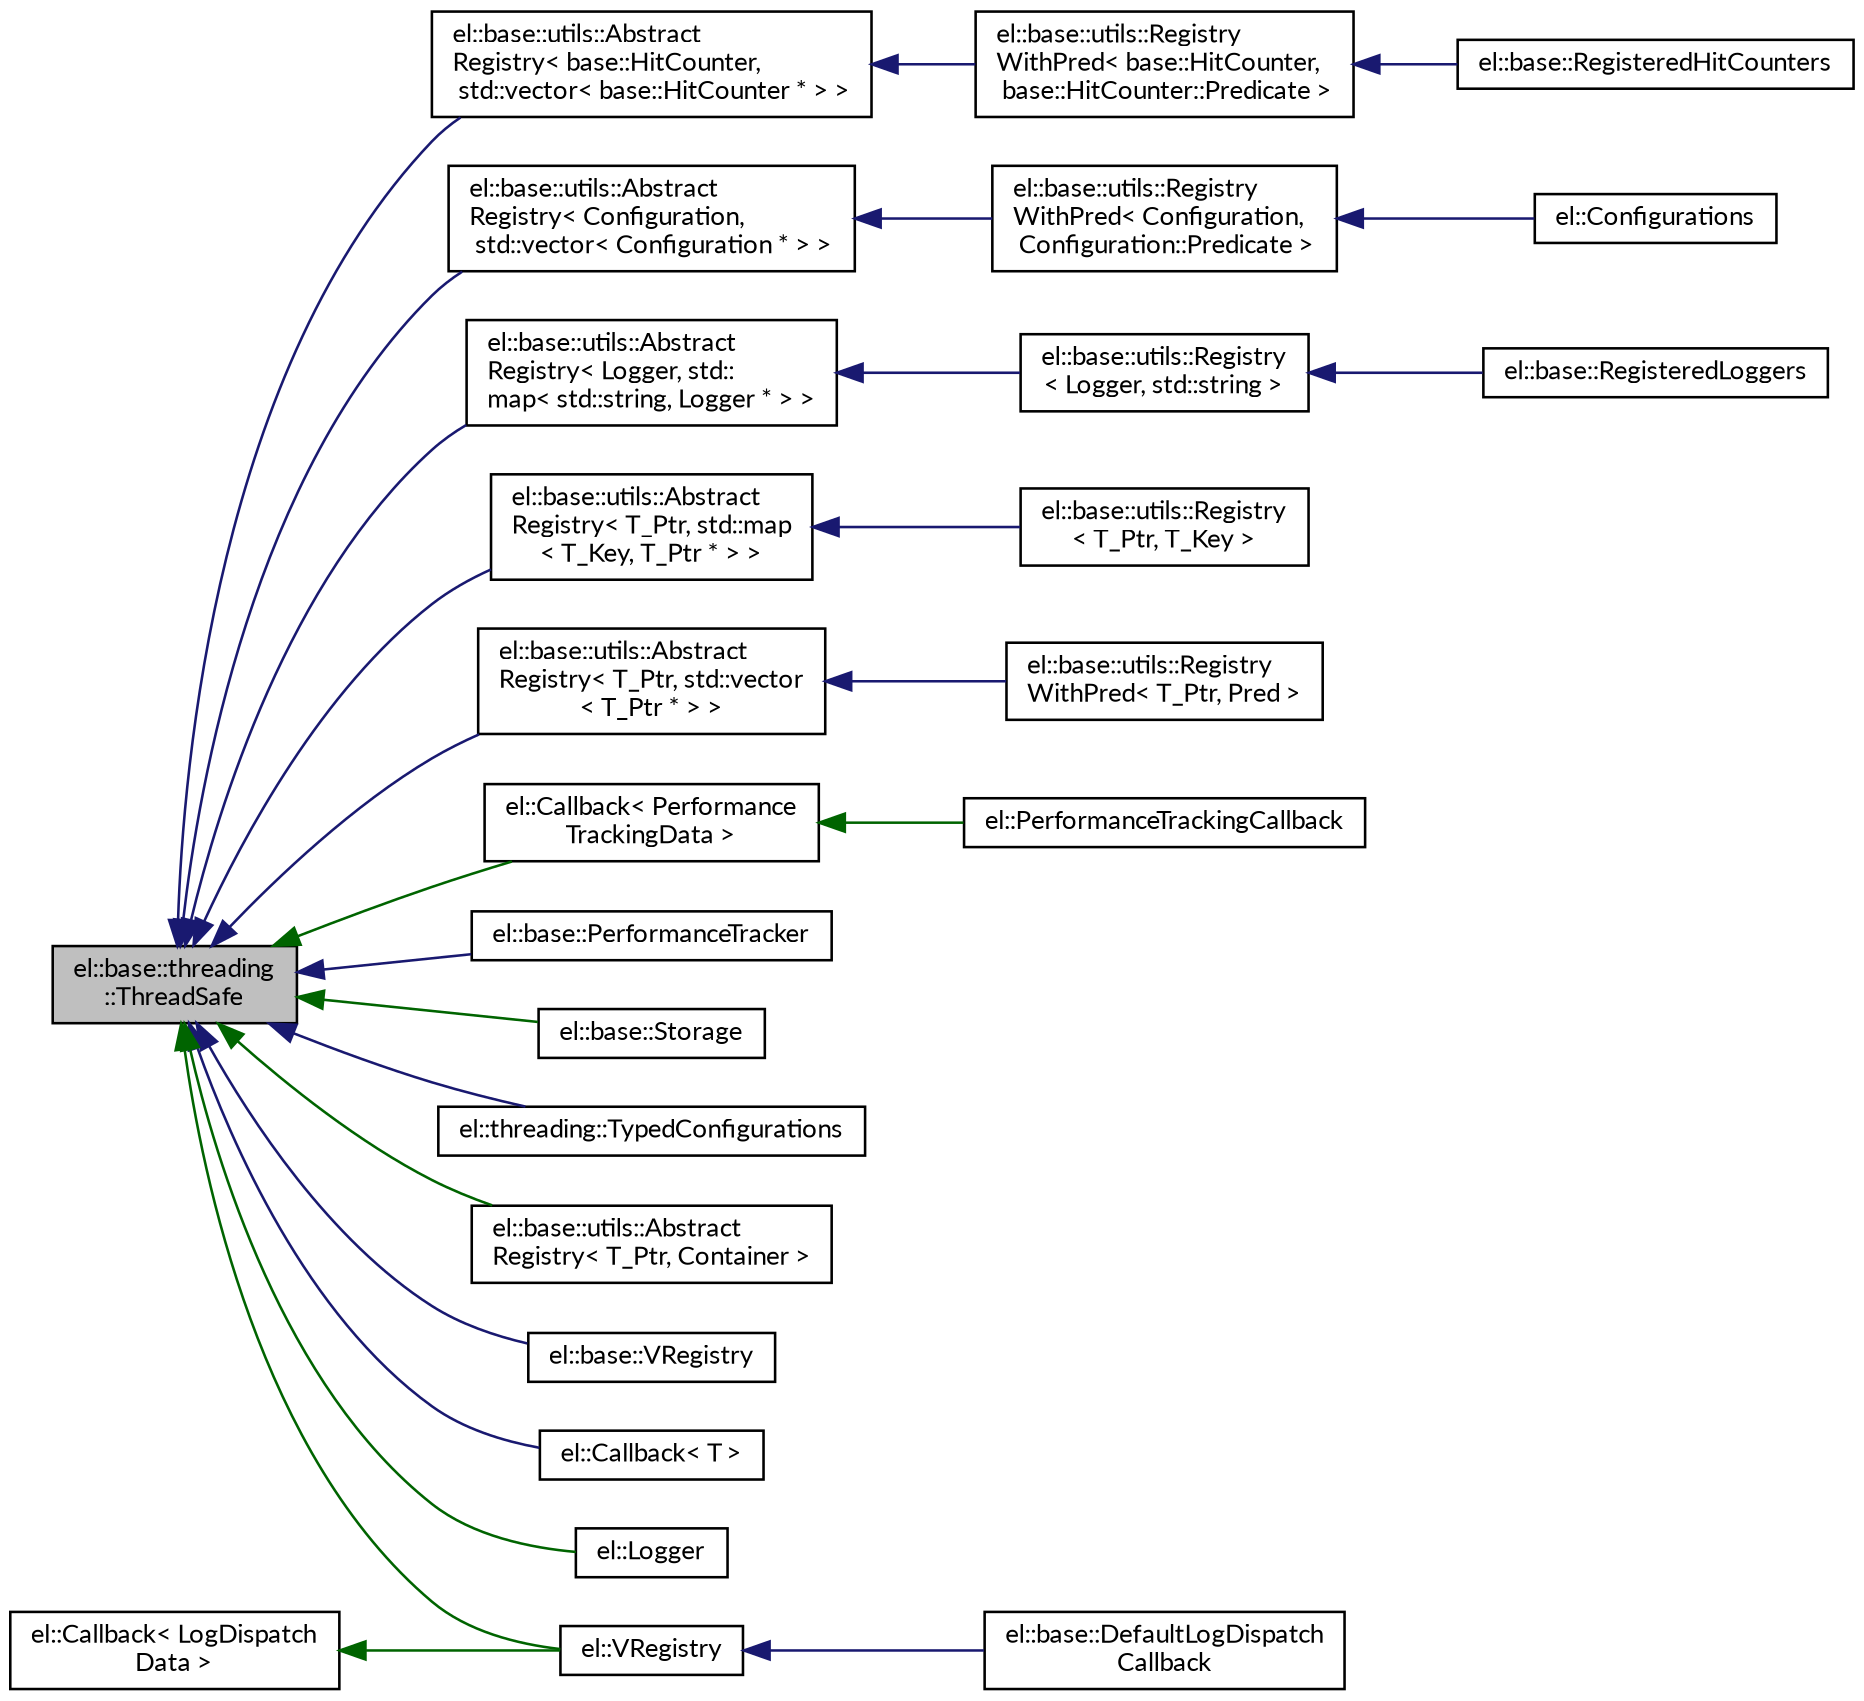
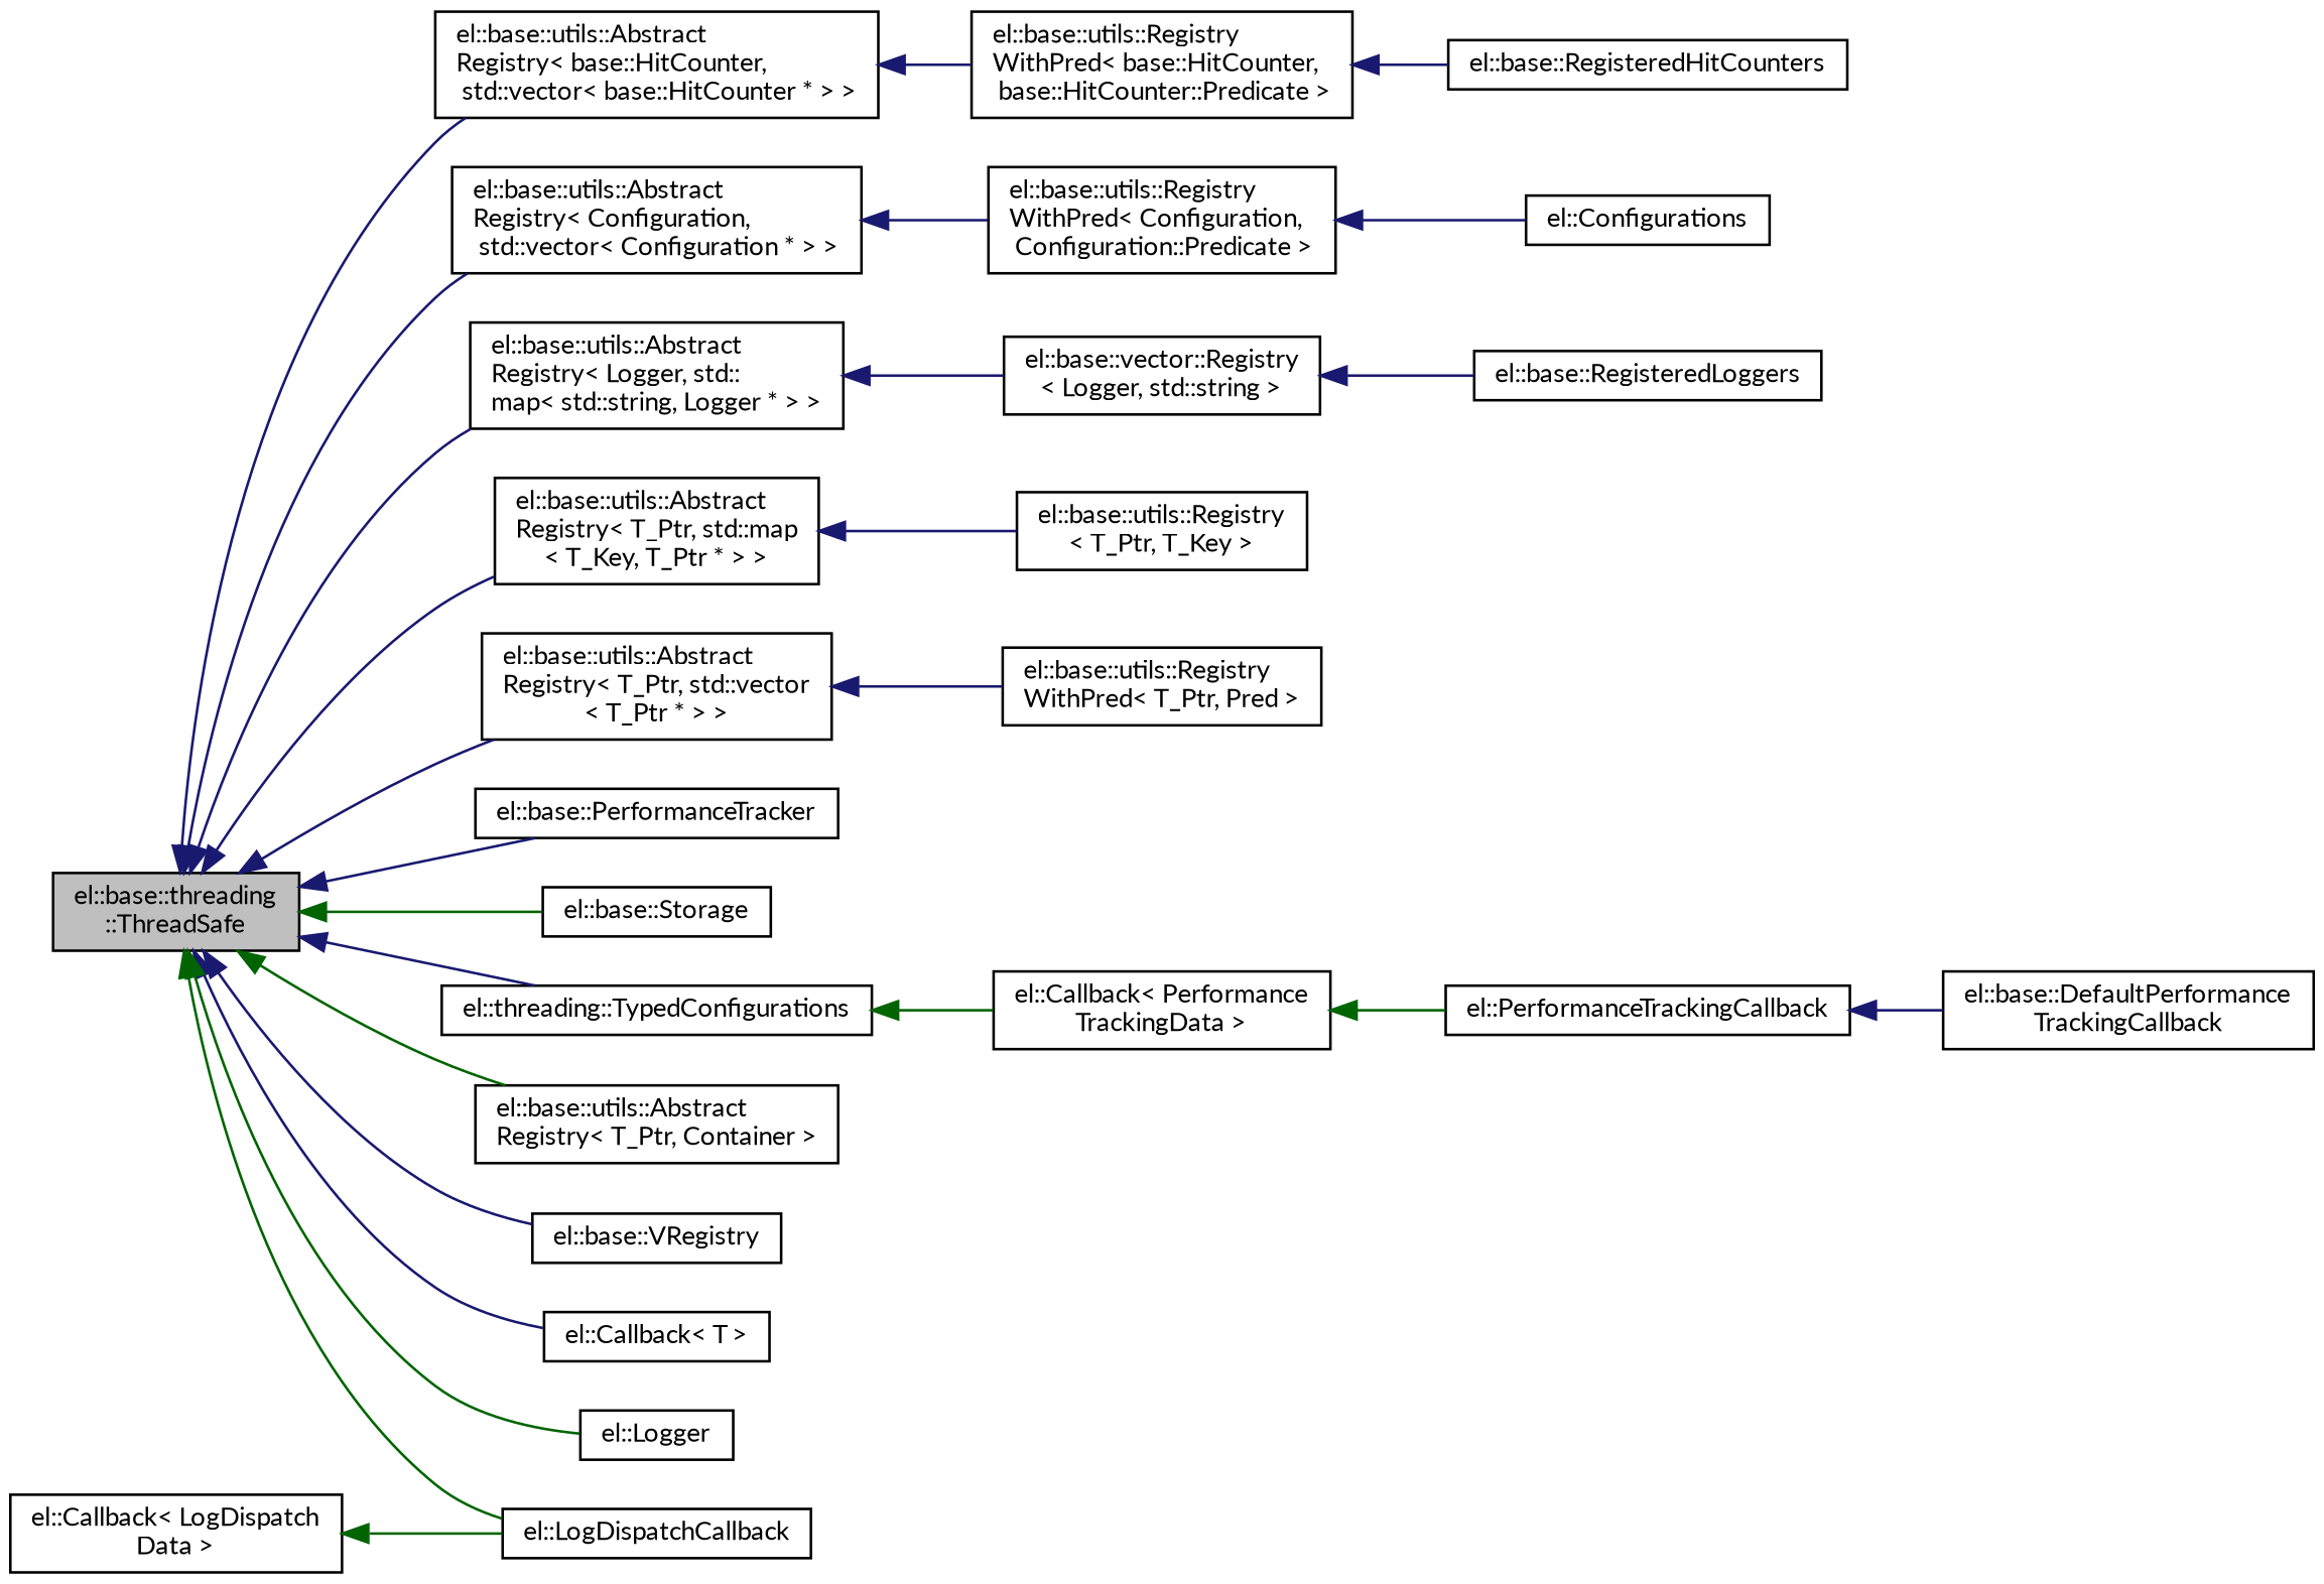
  digraph {
    fontname=Lato
    rankdir=LR
    node [color=black fillcolor=white fontname=Lato fontsize=10 shape=record style=filled]
    edge [color=midnightblue dir=back fontname=Lato fontsize=10 labelfontname=Helvetica labelfontsize=10 style=solid]
    n1 [fillcolor=grey75 fontcolor=black height=0.2 label="el::base::threading\l::ThreadSafe" width=0.4]
    n2 [height=0.2 label="el::base::utils::Abstract\lRegistry\< base::HitCounter,\l std::vector\< base::HitCounter * \> \>" width=0.4]
    n3 [height=0.2 label="el::base::utils::Abstract\lRegistry\< Configuration,\l std::vector\< Configuration * \> \>" width=0.4]
    n4 [height=0.2 label="el::base::utils::Abstract\lRegistry\< Logger, std::\lmap\< std::string, Logger * \> \>" width=0.4]
    n5 [height=0.2 label="el::base::utils::Abstract\lRegistry\< T_Ptr, std::map\l\< T_Key, T_Ptr * \> \>" width=0.4]
    n6 [height=0.2 label="el::base::utils::Abstract\lRegistry\< T_Ptr, std::vector\l\< T_Ptr * \> \>" width=0.4]
    n7 [height=0.2 label="el::Callback\< Performance\lTrackingData \>" width=0.4]
    n8 [height=0.2 label="el::base::PerformanceTracker" width=0.4]
    n9 [height=0.2 label="el::base::Storage" width=0.4]
    n10 [height=0.2 label="el::threading::TypedConfigurations" width=0.4]
    n11 [height=0.2 label="el::base::utils::Abstract\lRegistry\< T_Ptr, Container \>" width=0.4]
    n12 [height=0.2 label="el::base::VRegistry" width=0.4]
    n13 [height=0.2 label="el::Callback\< T \>" width=0.4]
    n14 [height=0.2 label="el::Logger" width=0.4]
-   n15 [height=0.2 label="el::VRegistry" width=0.4]
+   n15 [height=0.2 label="el::LogDispatchCallback" width=0.4]
    n16 [height=0.2 label="el::base::utils::Registry\lWithPred\< base::HitCounter,\l base::HitCounter::Predicate \>" width=0.4]
    n17 [height=0.2 label="el::base::utils::Registry\lWithPred\< Configuration,\l Configuration::Predicate \>" width=0.4]
-   n18 [height=0.2 label="el::base::utils::Registry\l\< Logger, std::string \>" width=0.4]
+   n18 [height=0.2 label="el::base::vector::Registry\l\< Logger, std::string \>" width=0.4]
    n19 [height=0.2 label="el::base::utils::Registry\l\< T_Ptr, T_Key \>" width=0.4]
    n20 [height=0.2 label="el::base::utils::Registry\lWithPred\< T_Ptr, Pred \>" width=0.4]
    n21 [height=0.2 label="el::Callback\< LogDispatch\lData \>" width=0.4]
    n22 [height=0.2 label="el::PerformanceTrackingCallback" width=0.4]
    n23 [height=0.2 label="el::base::RegisteredHitCounters" width=0.4]
    n24 [height=0.2 label="el::Configurations" width=0.4]
    n25 [height=0.2 label="el::base::RegisteredLoggers" width=0.4]
-   n26 [height=0.2 label="el::base::DefaultLogDispatch\lCallback" width=0.4]
+   n27 [height=0.2 label="el::base::DefaultPerformance\lTrackingCallback" width=0.4]
    n1 -> n2
    n1 -> n3
    n1 -> n4
    n1 -> n5
    n1 -> n6
-   n1 -> n7 [color=darkgreen]
+   n10 -> n7 [color=darkgreen]
    n1 -> n8
    n1 -> n9 [color=darkgreen]
    n1 -> n10
    n1 -> n11 [color=darkgreen]
    n1 -> n12
    n1 -> n13
    n1 -> n14 [color=darkgreen]
    n1 -> n15 [color=darkgreen]
    n2 -> n16
    n3 -> n17
    n4 -> n18
    n5 -> n19
    n6 -> n20
    n7 -> n22 [color=darkgreen]
-   n15 -> n26
    n16 -> n23
    n17 -> n24
    n18 -> n25
    n21 -> n15 [color=darkgreen]
+   n22 -> n27
  }
